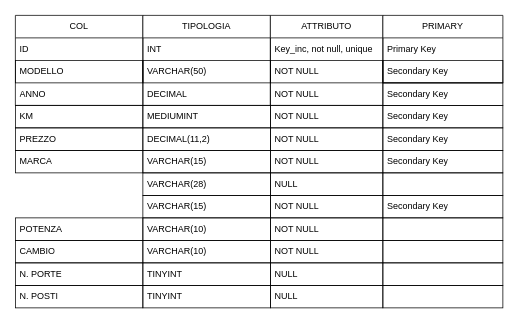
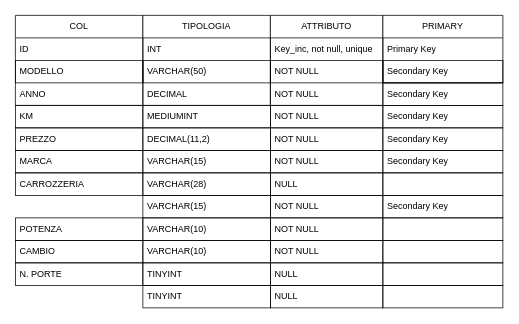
  <mxCell id="0" />
  <mxCell id="1" parent="0" />
  <mxCell id="2" value="COL " style="swimlane;fontStyle=0;childLayout=stackLayout;horizontal=1;startSize=30;horizontalStack=0;resizeParent=1;resizeParentMax=0;resizeLast=0;collapsible=1;marginBottom=0;whiteSpace=wrap;html=1;" vertex="1" parent="1"><mxGeometry x="20" y="20" width="170" height="120" as="geometry" /></mxCell>
  <mxCell id="3" value="ID&lt;span style=&quot;white-space: pre;&quot;&gt; &lt;/span&gt;&lt;span style=&quot;white-space: pre;&quot;&gt; &lt;/span&gt;" style="text;strokeColor=none;fillColor=none;align=left;verticalAlign=middle;spacingLeft=4;spacingRight=4;overflow=hidden;points=[[0,0.5],[1,0.5]];portConstraint=eastwest;rotatable=0;whiteSpace=wrap;html=1;" vertex="1" parent="2"><mxGeometry y="30" width="170" height="30" as="geometry" /></mxCell>
  <mxCell id="4" value="MODELLO" style="text;strokeColor=default;fillColor=none;align=left;verticalAlign=middle;spacingLeft=4;spacingRight=4;overflow=hidden;points=[[0,0.5],[1,0.5]];portConstraint=eastwest;rotatable=0;whiteSpace=wrap;html=1;" vertex="1" parent="2"><mxGeometry y="60" width="170" height="30" as="geometry" /></mxCell>
  <mxCell id="5" value="ANNO" style="text;strokeColor=none;fillColor=none;align=left;verticalAlign=middle;spacingLeft=4;spacingRight=4;overflow=hidden;points=[[0,0.5],[1,0.5]];portConstraint=eastwest;rotatable=0;whiteSpace=wrap;html=1;" vertex="1" parent="2"><mxGeometry y="90" width="170" height="30" as="geometry" /></mxCell>
  <mxCell id="6" value="TIPOLOGIA" style="swimlane;fontStyle=0;childLayout=stackLayout;horizontal=1;startSize=30;horizontalStack=0;resizeParent=1;resizeParentMax=0;resizeLast=0;collapsible=1;marginBottom=0;whiteSpace=wrap;html=1;" vertex="1" parent="1"><mxGeometry x="190" y="20" width="170" height="120" as="geometry" /></mxCell>
  <mxCell id="7" value="INT" style="text;strokeColor=none;fillColor=none;align=left;verticalAlign=middle;spacingLeft=4;spacingRight=4;overflow=hidden;points=[[0,0.5],[1,0.5]];portConstraint=eastwest;rotatable=0;whiteSpace=wrap;html=1;" vertex="1" parent="6"><mxGeometry y="30" width="170" height="30" as="geometry" /></mxCell>
  <mxCell id="8" value="VARCHAR(50)" style="text;strokeColor=default;fillColor=none;align=left;verticalAlign=middle;spacingLeft=4;spacingRight=4;overflow=hidden;points=[[0,0.5],[1,0.5]];portConstraint=eastwest;rotatable=0;whiteSpace=wrap;html=1;" vertex="1" parent="6"><mxGeometry y="60" width="170" height="30" as="geometry" /></mxCell>
  <mxCell id="9" value="DECIMAL" style="text;strokeColor=none;fillColor=none;align=left;verticalAlign=middle;spacingLeft=4;spacingRight=4;overflow=hidden;points=[[0,0.5],[1,0.5]];portConstraint=eastwest;rotatable=0;whiteSpace=wrap;html=1;" vertex="1" parent="6"><mxGeometry y="90" width="170" height="30" as="geometry" /></mxCell>
  <mxCell id="10" value="ATTRIBUTO" style="swimlane;fontStyle=0;childLayout=stackLayout;horizontal=1;startSize=30;horizontalStack=0;resizeParent=1;resizeParentMax=0;resizeLast=0;collapsible=1;marginBottom=0;whiteSpace=wrap;html=1;" vertex="1" parent="1"><mxGeometry x="360" y="20" width="150" height="120" as="geometry" /></mxCell>
  <mxCell id="11" value="Key_inc, not null, unique" style="text;strokeColor=none;fillColor=none;align=left;verticalAlign=middle;spacingLeft=4;spacingRight=4;overflow=hidden;points=[[0,0.5],[1,0.5]];portConstraint=eastwest;rotatable=0;whiteSpace=wrap;html=1;" vertex="1" parent="10"><mxGeometry y="30" width="150" height="30" as="geometry" /></mxCell>
  <mxCell id="12" value="NOT NULL" style="text;strokeColor=default;fillColor=none;align=left;verticalAlign=middle;spacingLeft=4;spacingRight=4;overflow=hidden;points=[[0,0.5],[1,0.5]];portConstraint=eastwest;rotatable=0;whiteSpace=wrap;html=1;" vertex="1" parent="10"><mxGeometry y="60" width="150" height="30" as="geometry" /></mxCell>
  <mxCell id="13" value="NOT NULL" style="text;strokeColor=none;fillColor=none;align=left;verticalAlign=middle;spacingLeft=4;spacingRight=4;overflow=hidden;points=[[0,0.5],[1,0.5]];portConstraint=eastwest;rotatable=0;whiteSpace=wrap;html=1;" vertex="1" parent="10"><mxGeometry y="90" width="150" height="30" as="geometry" /></mxCell>
  <mxCell id="14" value="PRIMARY" style="swimlane;fontStyle=0;childLayout=stackLayout;horizontal=1;startSize=30;horizontalStack=0;resizeParent=1;resizeParentMax=0;resizeLast=0;collapsible=1;marginBottom=0;whiteSpace=wrap;html=1;" vertex="1" parent="1"><mxGeometry x="510" y="20" width="160" height="90" as="geometry"><mxRectangle x="600" y="60" width="50" height="40" as="alternateBounds" /></mxGeometry></mxCell>
  <mxCell id="15" value="Primary Key" style="text;strokeColor=none;fillColor=none;align=left;verticalAlign=middle;spacingLeft=4;spacingRight=4;overflow=hidden;points=[[0,0.5],[1,0.5]];portConstraint=eastwest;rotatable=0;whiteSpace=wrap;html=1;" vertex="1" parent="14"><mxGeometry y="30" width="160" height="30" as="geometry" /></mxCell>
  <mxCell id="16" value="Secondary Key" style="text;strokeColor=default;fillColor=none;align=left;verticalAlign=middle;spacingLeft=4;spacingRight=4;overflow=hidden;points=[[0,0.5],[1,0.5]];portConstraint=eastwest;rotatable=0;whiteSpace=wrap;html=1;" vertex="1" parent="14"><mxGeometry y="60" width="160" height="30" as="geometry" /></mxCell>
  <mxCell id="17" value="Secondary Key" style="text;strokeColor=default;fillColor=none;align=left;verticalAlign=middle;spacingLeft=4;spacingRight=4;overflow=hidden;points=[[0,0.5],[1,0.5]];portConstraint=eastwest;rotatable=0;whiteSpace=wrap;html=1;" vertex="1" parent="1"><mxGeometry x="510" y="140" width="160" height="30" as="geometry" /></mxCell>
  <mxCell id="18" value="Secondary Key" style="text;strokeColor=default;fillColor=none;align=left;verticalAlign=middle;spacingLeft=4;spacingRight=4;overflow=hidden;points=[[0,0.5],[1,0.5]];portConstraint=eastwest;rotatable=0;whiteSpace=wrap;html=1;" vertex="1" parent="1"><mxGeometry x="510" y="170" width="160" height="30" as="geometry" /></mxCell>
  <mxCell id="19" value="NOT NULL" style="text;strokeColor=default;fillColor=none;align=left;verticalAlign=middle;spacingLeft=4;spacingRight=4;overflow=hidden;points=[[0,0.5],[1,0.5]];portConstraint=eastwest;rotatable=0;whiteSpace=wrap;html=1;" vertex="1" parent="1"><mxGeometry x="360" y="140" width="150" height="30" as="geometry" /></mxCell>
  <mxCell id="20" value="NOT NULL" style="text;strokeColor=default;fillColor=none;align=left;verticalAlign=middle;spacingLeft=4;spacingRight=4;overflow=hidden;points=[[0,0.5],[1,0.5]];portConstraint=eastwest;rotatable=0;whiteSpace=wrap;html=1;" vertex="1" parent="1"><mxGeometry x="360" y="170" width="150" height="30" as="geometry" /></mxCell>
  <mxCell id="21" value="MEDIUMINT" style="text;strokeColor=default;fillColor=none;align=left;verticalAlign=middle;spacingLeft=4;spacingRight=4;overflow=hidden;points=[[0,0.5],[1,0.5]];portConstraint=eastwest;rotatable=0;whiteSpace=wrap;html=1;" vertex="1" parent="1"><mxGeometry x="190" y="140" width="170" height="30" as="geometry" /></mxCell>
  <mxCell id="22" value="DECIMAL(11,2)" style="text;strokeColor=default;fillColor=none;align=left;verticalAlign=middle;spacingLeft=4;spacingRight=4;overflow=hidden;points=[[0,0.5],[1,0.5]];portConstraint=eastwest;rotatable=0;whiteSpace=wrap;html=1;" vertex="1" parent="1"><mxGeometry x="190" y="170" width="170" height="30" as="geometry" /></mxCell>
  <mxCell id="23" value="KM " style="text;strokeColor=default;fillColor=none;align=left;verticalAlign=middle;spacingLeft=4;spacingRight=4;overflow=hidden;points=[[0,0.5],[1,0.5]];portConstraint=eastwest;rotatable=0;whiteSpace=wrap;html=1;" vertex="1" parent="1"><mxGeometry x="20" y="140" width="170" height="30" as="geometry" /></mxCell>
  <mxCell id="24" value="PREZZO" style="text;strokeColor=default;fillColor=none;align=left;verticalAlign=middle;spacingLeft=4;spacingRight=4;overflow=hidden;points=[[0,0.5],[1,0.5]];portConstraint=eastwest;rotatable=0;whiteSpace=wrap;html=1;" vertex="1" parent="1"><mxGeometry x="20" y="170" width="170" height="30" as="geometry" /></mxCell>
+ <mxCell id="25" value="CARROZZERIA" style="text;strokeColor=default;fillColor=none;align=left;verticalAlign=middle;spacingLeft=4;spacingRight=4;overflow=hidden;points=[[0,0.5],[1,0.5]];portConstraint=eastwest;rotatable=0;whiteSpace=wrap;html=1;" vertex="1" parent="1"><mxGeometry x="20" y="230" width="170" height="30" as="geometry" /></mxCell>
  <mxCell id="26" value="POTENZA" style="text;strokeColor=default;fillColor=none;align=left;verticalAlign=middle;spacingLeft=4;spacingRight=4;overflow=hidden;points=[[0,0.5],[1,0.5]];portConstraint=eastwest;rotatable=0;whiteSpace=wrap;html=1;" vertex="1" parent="1"><mxGeometry x="20" y="290" width="170" height="30" as="geometry" /></mxCell>
  <mxCell id="27" value="CAMBIO" style="text;strokeColor=default;fillColor=none;align=left;verticalAlign=middle;spacingLeft=4;spacingRight=4;overflow=hidden;points=[[0,0.5],[1,0.5]];portConstraint=eastwest;rotatable=0;whiteSpace=wrap;html=1;" vertex="1" parent="1"><mxGeometry x="20" y="320" width="170" height="30" as="geometry" /></mxCell>
- <mxCell id="28" value="N. POSTI" style="text;strokeColor=default;fillColor=none;align=left;verticalAlign=middle;spacingLeft=4;spacingRight=4;overflow=hidden;points=[[0,0.5],[1,0.5]];portConstraint=eastwest;rotatable=0;whiteSpace=wrap;html=1;" vertex="1" parent="1"><mxGeometry x="20" y="380" width="170" height="30" as="geometry" /></mxCell>
  <mxCell id="29" value="N. PORTE" style="text;strokeColor=default;fillColor=none;align=left;verticalAlign=middle;spacingLeft=4;spacingRight=4;overflow=hidden;points=[[0,0.5],[1,0.5]];portConstraint=eastwest;rotatable=0;whiteSpace=wrap;html=1;" vertex="1" parent="1"><mxGeometry x="20" y="350" width="170" height="30" as="geometry" /></mxCell>
  <mxCell id="30" value="VARCHAR(15)" style="text;strokeColor=default;fillColor=none;align=left;verticalAlign=middle;spacingLeft=4;spacingRight=4;overflow=hidden;points=[[0,0.5],[1,0.5]];portConstraint=eastwest;rotatable=0;whiteSpace=wrap;html=1;" vertex="1" parent="1"><mxGeometry x="190" y="260" width="170" height="30" as="geometry" /></mxCell>
  <mxCell id="31" value="VARCHAR(28)" style="text;strokeColor=default;fillColor=none;align=left;verticalAlign=middle;spacingLeft=4;spacingRight=4;overflow=hidden;points=[[0,0.5],[1,0.5]];portConstraint=eastwest;rotatable=0;whiteSpace=wrap;html=1;" vertex="1" parent="1"><mxGeometry x="190" y="230" width="170" height="30" as="geometry" /></mxCell>
  <mxCell id="32" value="VARCHAR(10)" style="text;strokeColor=default;fillColor=none;align=left;verticalAlign=middle;spacingLeft=4;spacingRight=4;overflow=hidden;points=[[0,0.5],[1,0.5]];portConstraint=eastwest;rotatable=0;whiteSpace=wrap;html=1;" vertex="1" parent="1"><mxGeometry x="190" y="290" width="170" height="30" as="geometry" /></mxCell>
  <mxCell id="33" value="VARCHAR(10)" style="text;strokeColor=default;fillColor=none;align=left;verticalAlign=middle;spacingLeft=4;spacingRight=4;overflow=hidden;points=[[0,0.5],[1,0.5]];portConstraint=eastwest;rotatable=0;whiteSpace=wrap;html=1;" vertex="1" parent="1"><mxGeometry x="190" y="320" width="170" height="30" as="geometry" /></mxCell>
  <mxCell id="34" value="TINYINT" style="text;strokeColor=default;fillColor=none;align=left;verticalAlign=middle;spacingLeft=4;spacingRight=4;overflow=hidden;points=[[0,0.5],[1,0.5]];portConstraint=eastwest;rotatable=0;whiteSpace=wrap;html=1;" vertex="1" parent="1"><mxGeometry x="190" y="380" width="170" height="30" as="geometry" /></mxCell>
  <mxCell id="35" value="TINYINT" style="text;strokeColor=default;fillColor=none;align=left;verticalAlign=middle;spacingLeft=4;spacingRight=4;overflow=hidden;points=[[0,0.5],[1,0.5]];portConstraint=eastwest;rotatable=0;whiteSpace=wrap;html=1;" vertex="1" parent="1"><mxGeometry x="190" y="350" width="170" height="30" as="geometry" /></mxCell>
  <mxCell id="36" value="NOT NULL" style="text;strokeColor=default;fillColor=none;align=left;verticalAlign=middle;spacingLeft=4;spacingRight=4;overflow=hidden;points=[[0,0.5],[1,0.5]];portConstraint=eastwest;rotatable=0;whiteSpace=wrap;html=1;" vertex="1" parent="1"><mxGeometry x="360" y="260" width="150" height="30" as="geometry" /></mxCell>
  <mxCell id="37" value="NULL" style="text;strokeColor=default;fillColor=none;align=left;verticalAlign=middle;spacingLeft=4;spacingRight=4;overflow=hidden;points=[[0,0.5],[1,0.5]];portConstraint=eastwest;rotatable=0;whiteSpace=wrap;html=1;" vertex="1" parent="1"><mxGeometry x="360" y="230" width="150" height="30" as="geometry" /></mxCell>
  <mxCell id="38" value="NOT NULL" style="text;strokeColor=default;fillColor=none;align=left;verticalAlign=middle;spacingLeft=4;spacingRight=4;overflow=hidden;points=[[0,0.5],[1,0.5]];portConstraint=eastwest;rotatable=0;whiteSpace=wrap;html=1;" vertex="1" parent="1"><mxGeometry x="360" y="290" width="150" height="30" as="geometry" /></mxCell>
  <mxCell id="39" value="NOT NULL" style="text;strokeColor=default;fillColor=none;align=left;verticalAlign=middle;spacingLeft=4;spacingRight=4;overflow=hidden;points=[[0,0.5],[1,0.5]];portConstraint=eastwest;rotatable=0;whiteSpace=wrap;html=1;" vertex="1" parent="1"><mxGeometry x="360" y="320" width="150" height="30" as="geometry" /></mxCell>
  <mxCell id="40" value="NULL" style="text;strokeColor=default;fillColor=none;align=left;verticalAlign=middle;spacingLeft=4;spacingRight=4;overflow=hidden;points=[[0,0.5],[1,0.5]];portConstraint=eastwest;rotatable=0;whiteSpace=wrap;html=1;" vertex="1" parent="1"><mxGeometry x="360" y="380" width="150" height="30" as="geometry" /></mxCell>
  <mxCell id="41" value="NULL" style="text;strokeColor=default;fillColor=none;align=left;verticalAlign=middle;spacingLeft=4;spacingRight=4;overflow=hidden;points=[[0,0.5],[1,0.5]];portConstraint=eastwest;rotatable=0;whiteSpace=wrap;html=1;" vertex="1" parent="1"><mxGeometry x="360" y="350" width="150" height="30" as="geometry" /></mxCell>
  <mxCell id="42" value="Secondary Key" style="text;strokeColor=default;fillColor=none;align=left;verticalAlign=middle;spacingLeft=4;spacingRight=4;overflow=hidden;points=[[0,0.5],[1,0.5]];portConstraint=eastwest;rotatable=0;whiteSpace=wrap;html=1;" vertex="1" parent="1"><mxGeometry x="510" y="260" width="160" height="30" as="geometry" /></mxCell>
  <mxCell id="43" value="" style="text;strokeColor=default;fillColor=none;align=left;verticalAlign=middle;spacingLeft=4;spacingRight=4;overflow=hidden;points=[[0,0.5],[1,0.5]];portConstraint=eastwest;rotatable=0;whiteSpace=wrap;html=1;" vertex="1" parent="1"><mxGeometry x="510" y="230" width="160" height="30" as="geometry" /></mxCell>
  <mxCell id="44" value="" style="text;strokeColor=default;fillColor=none;align=left;verticalAlign=middle;spacingLeft=4;spacingRight=4;overflow=hidden;points=[[0,0.5],[1,0.5]];portConstraint=eastwest;rotatable=0;whiteSpace=wrap;html=1;" vertex="1" parent="1"><mxGeometry x="510" y="290" width="160" height="30" as="geometry" /></mxCell>
  <mxCell id="45" value="" style="text;strokeColor=default;fillColor=none;align=left;verticalAlign=middle;spacingLeft=4;spacingRight=4;overflow=hidden;points=[[0,0.5],[1,0.5]];portConstraint=eastwest;rotatable=0;whiteSpace=wrap;html=1;" vertex="1" parent="1"><mxGeometry x="510" y="320" width="160" height="30" as="geometry" /></mxCell>
  <mxCell id="46" value="" style="text;strokeColor=default;fillColor=none;align=left;verticalAlign=middle;spacingLeft=4;spacingRight=4;overflow=hidden;points=[[0,0.5],[1,0.5]];portConstraint=eastwest;rotatable=0;whiteSpace=wrap;html=1;" vertex="1" parent="1"><mxGeometry x="510" y="380" width="160" height="30" as="geometry" /></mxCell>
  <mxCell id="47" value="" style="text;strokeColor=default;fillColor=none;align=left;verticalAlign=middle;spacingLeft=4;spacingRight=4;overflow=hidden;points=[[0,0.5],[1,0.5]];portConstraint=eastwest;rotatable=0;whiteSpace=wrap;html=1;" vertex="1" parent="1"><mxGeometry x="510" y="350" width="160" height="30" as="geometry" /></mxCell>
  <mxCell id="48" value="MARCA" style="text;strokeColor=default;fillColor=none;align=left;verticalAlign=middle;spacingLeft=4;spacingRight=4;overflow=hidden;points=[[0,0.5],[1,0.5]];portConstraint=eastwest;rotatable=0;whiteSpace=wrap;html=1;" vertex="1" parent="1"><mxGeometry x="20" y="200" width="170" height="30" as="geometry" /></mxCell>
  <mxCell id="49" value="VARCHAR(15)" style="text;strokeColor=default;fillColor=none;align=left;verticalAlign=middle;spacingLeft=4;spacingRight=4;overflow=hidden;points=[[0,0.5],[1,0.5]];portConstraint=eastwest;rotatable=0;whiteSpace=wrap;html=1;" vertex="1" parent="1"><mxGeometry x="190" y="200" width="170" height="30" as="geometry" /></mxCell>
  <mxCell id="50" value="NOT NULL" style="text;strokeColor=default;fillColor=none;align=left;verticalAlign=middle;spacingLeft=4;spacingRight=4;overflow=hidden;points=[[0,0.5],[1,0.5]];portConstraint=eastwest;rotatable=0;whiteSpace=wrap;html=1;" vertex="1" parent="1"><mxGeometry x="360" y="200" width="150" height="30" as="geometry" /></mxCell>
  <mxCell id="51" value="Secondary Key" style="text;strokeColor=default;fillColor=none;align=left;verticalAlign=middle;spacingLeft=4;spacingRight=4;overflow=hidden;points=[[0,0.5],[1,0.5]];portConstraint=eastwest;rotatable=0;whiteSpace=wrap;html=1;" vertex="1" parent="1"><mxGeometry x="510" y="200" width="160" height="30" as="geometry" /></mxCell>
  <mxCell id="52" value="Secondary Key" style="text;strokeColor=default;fillColor=none;align=left;verticalAlign=middle;spacingLeft=4;spacingRight=4;overflow=hidden;points=[[0,0.5],[1,0.5]];portConstraint=eastwest;rotatable=0;whiteSpace=wrap;html=1;" vertex="1" parent="1"><mxGeometry x="510" y="110" width="160" height="30" as="geometry" /></mxCell>
